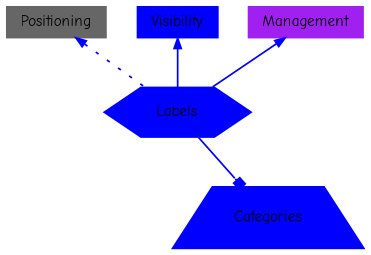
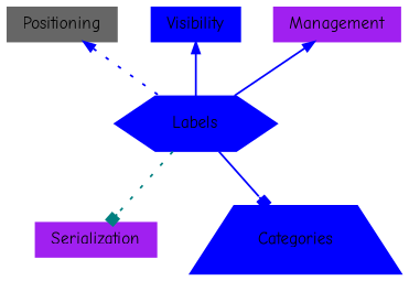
  digraph {
    fontname="Comic Neue"
    ranksep=0.4
    splines=true
    node [color=blue fontname="Comic Neue" fontsize=9 peripheries=1 shape=box style=filled]
    edge [arrowhead=open arrowsize=0.6 color=blue dir=back fontcolor=blue fontname="Comic Neue" fontsize=9 style=solid]
    n1 [height=0.35 label=Labels shape=hexagon width=1.2]
+   n2 [color=purple height=0.2 label=Serialization width=0.2]
    n3 [height=0.2 label=Categories shape=trapezium width=0.2]
    n4 [color=gray40 height=0.2 label=Positioning width=0.2]
    n5 [height=0.2 label=Visibility width=0.2]
    n6 [color=purple height=0.2 label=Management width=0.2]
+   n1 -> n2 [arrowhead=box color=teal dir=forward style=dotted]
    n1 -> n3 [arrowhead=box dir=forward]
    n4 -> n1 [style=dotted]
    n5 -> n1
    n6 -> n1
  }
